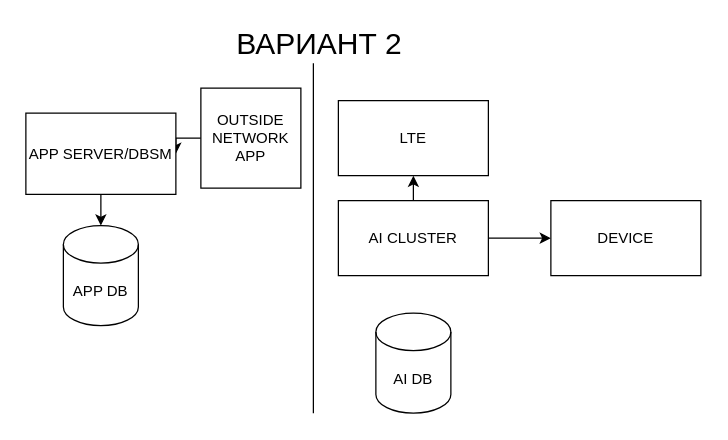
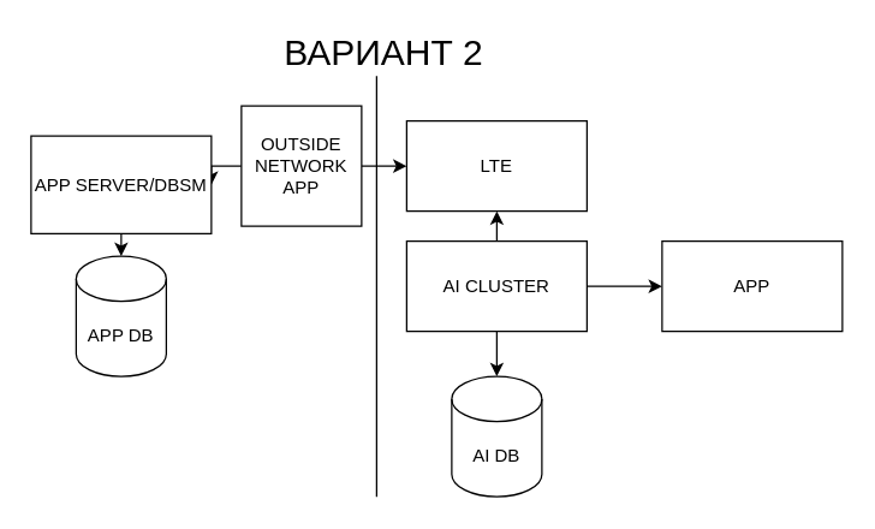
  <mxCell id="0" />
  <mxCell id="1" parent="0" />
  <mxCell id="2" value="LTE" style="rounded=0;whiteSpace=wrap;html=1;" vertex="1" parent="1"><mxGeometry x="270" y="80" width="120" height="60" as="geometry" /></mxCell>
+ <mxCell id="3" value="" style="edgeStyle=orthogonalEdgeStyle;rounded=0;orthogonalLoop=1;jettySize=auto;html=1;" edge="1" parent="1" source="4" target="11"><mxGeometry relative="1" as="geometry" /></mxCell>
  <mxCell id="4" value="AI CLUSTER" style="rounded=0;whiteSpace=wrap;html=1;" vertex="1" parent="1"><mxGeometry x="270" y="160" width="120" height="60" as="geometry" /></mxCell>
  <mxCell id="5" value="" style="endArrow=classic;html=1;rounded=0;exitX=0.5;exitY=0;exitDx=0;exitDy=0;entryX=0.5;entryY=1;entryDx=0;entryDy=0;" edge="1" parent="1" source="4" target="2"><mxGeometry width="50" height="50" relative="1" as="geometry"><mxPoint x="440" y="440" as="sourcePoint" /><mxPoint x="480" y="330" as="targetPoint" /><Array as="points"><mxPoint x="330" y="140" /></Array></mxGeometry></mxCell>
  <mxCell id="6" value="" style="endArrow=classic;html=1;rounded=0;exitX=1;exitY=0.5;exitDx=0;exitDy=0;entryX=0;entryY=0.5;entryDx=0;entryDy=0;" edge="1" parent="1" source="4" target="7"><mxGeometry width="50" height="50" relative="1" as="geometry"><mxPoint x="170" y="220" as="sourcePoint" /><mxPoint x="100" y="280" as="targetPoint" /></mxGeometry></mxCell>
- <mxCell id="7" value="DEVICE" style="rounded=0;whiteSpace=wrap;html=1;" vertex="1" parent="1"><mxGeometry x="440" y="160" width="120" height="60" as="geometry" /></mxCell>
+ <mxCell id="7" value="APP" style="rounded=0;whiteSpace=wrap;html=1;" vertex="1" parent="1"><mxGeometry x="440" y="160" width="120" height="60" as="geometry" /></mxCell>
+ <mxCell id="8" value="" style="edgeStyle=orthogonalEdgeStyle;rounded=0;orthogonalLoop=1;jettySize=auto;html=1;" edge="1" parent="1" source="10" target="2"><mxGeometry relative="1" as="geometry" /></mxCell>
  <mxCell id="9" value="" style="edgeStyle=orthogonalEdgeStyle;rounded=0;orthogonalLoop=1;jettySize=auto;html=1;entryX=1;entryY=0.5;entryDx=0;entryDy=0;" edge="1" parent="1" source="10" target="14"><mxGeometry relative="1" as="geometry" /></mxCell>
  <mxCell id="10" value="OUTSIDE&lt;br&gt;NETWORK&lt;br&gt;APP" style="whiteSpace=wrap;html=1;aspect=fixed;" vertex="1" parent="1"><mxGeometry x="160" y="70" width="80" height="80" as="geometry" /></mxCell>
  <mxCell id="11" value="AI DB" style="shape=cylinder3;whiteSpace=wrap;html=1;boundedLbl=1;backgroundOutline=1;size=15;" vertex="1" parent="1"><mxGeometry x="300" y="250" width="60" height="80" as="geometry" /></mxCell>
- <mxCell id="12" value="APP DB" style="shape=cylinder3;whiteSpace=wrap;html=1;boundedLbl=1;backgroundOutline=1;size=15;" vertex="1" parent="1"><mxGeometry x="50" y="180" width="60" height="80" as="geometry" /></mxCell>
+ <mxCell id="12" value="APP DB" style="shape=cylinder3;whiteSpace=wrap;html=1;boundedLbl=1;backgroundOutline=1;size=15;" vertex="1" parent="1"><mxGeometry x="50" y="170" width="60" height="80" as="geometry" /></mxCell>
  <mxCell id="13" value="&lt;font style=&quot;font-size: 24px;&quot;&gt;ВАРИАНТ 2&lt;br&gt;&lt;/font&gt;" style="text;strokeColor=none;align=center;fillColor=none;html=1;verticalAlign=middle;whiteSpace=wrap;rounded=0;" vertex="1" parent="1"><mxGeometry x="170" y="20" width="170" height="30" as="geometry" /></mxCell>
  <mxCell id="14" value="APP SERVER/DBSM" style="rounded=0;whiteSpace=wrap;html=1;" vertex="1" parent="1"><mxGeometry x="20" y="90" width="120" height="65" as="geometry" /></mxCell>
  <mxCell id="15" value="" style="endArrow=classic;html=1;rounded=0;exitX=0.5;exitY=1;exitDx=0;exitDy=0;entryX=0.5;entryY=0;entryDx=0;entryDy=0;entryPerimeter=0;" edge="1" parent="1" source="14" target="12"><mxGeometry width="50" height="50" relative="1" as="geometry"><mxPoint x="280" y="200" as="sourcePoint" /><mxPoint x="330" y="150" as="targetPoint" /></mxGeometry></mxCell>
  <mxCell id="16" value="" style="endArrow=none;html=1;rounded=0;" edge="1" parent="1"><mxGeometry width="50" height="50" relative="1" as="geometry"><mxPoint x="250" y="330" as="sourcePoint" /><mxPoint x="250" y="50" as="targetPoint" /></mxGeometry></mxCell>
